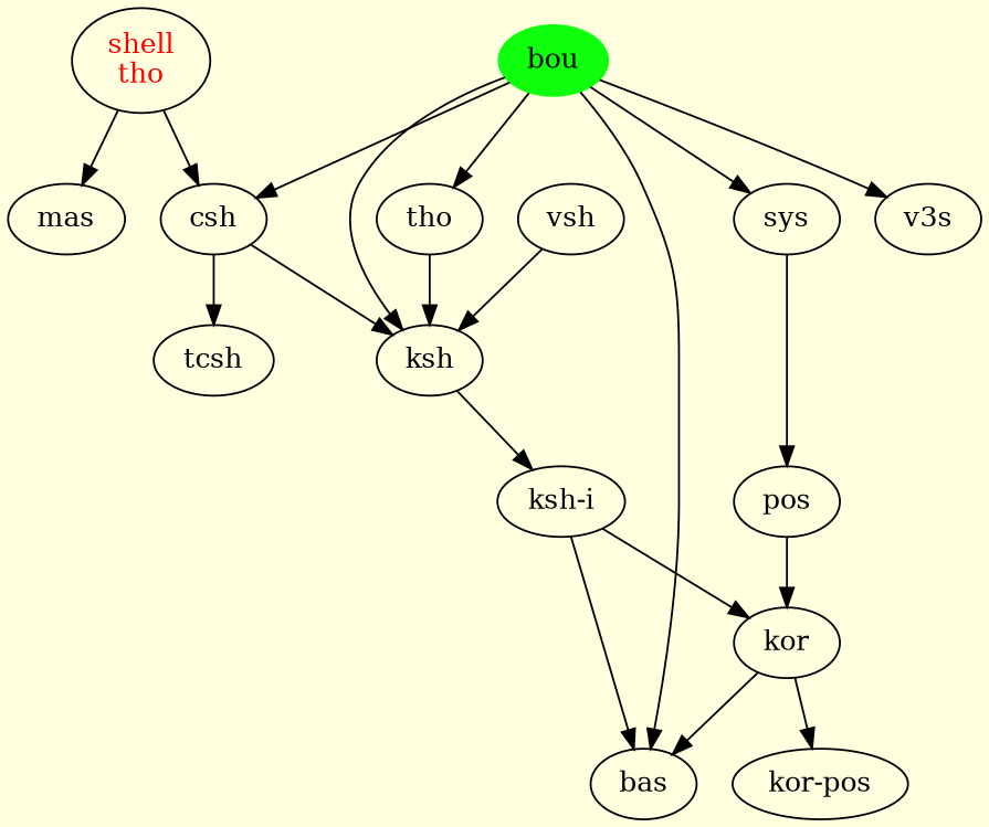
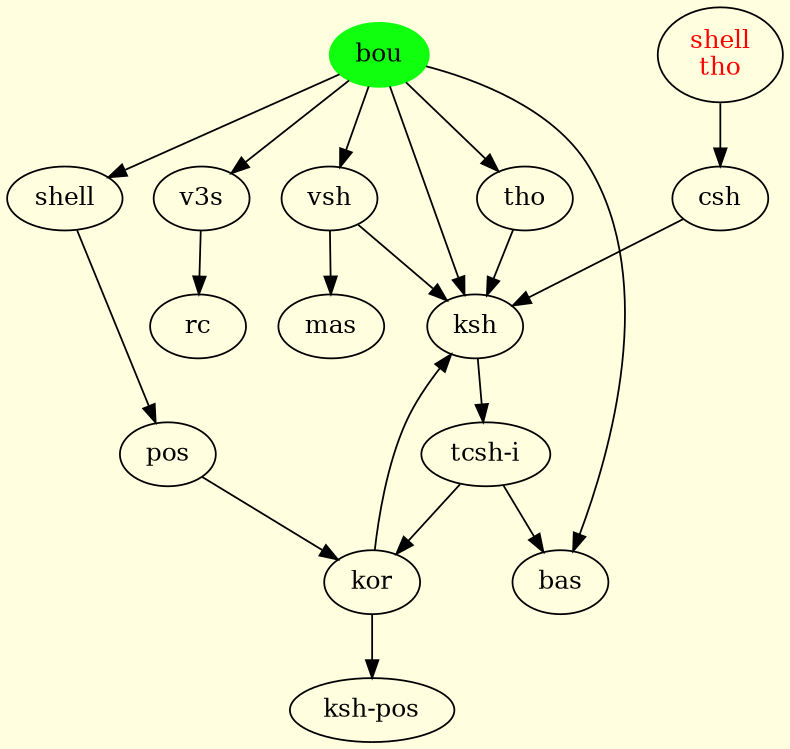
  digraph {
    bgcolor=lightyellow
    n1 [fontcolor="#ff0000" label="shell\ltho"]
    mas
    csh
    bou [color="#0fff0f" style=filled]
    n5 [label=v3s]
    ksh
    n7 [label=tho]
    vsh
    bas
-   sys
-   tcsh
-   "ksh-i"
+   sys [label=shell]
+   rc
+   "ksh-i" [label="tcsh-i"]
    pos
    kor
-   "ksh-pos" [label="kor-pos"]
-   n1 -> mas
+   "ksh-pos"
+   vsh -> mas
    n1 -> csh
    csh -> ksh
-   csh -> tcsh
    bou -> n5
    bou -> ksh
    bou -> n7
-   bou -> csh
+   bou -> vsh
    bou -> bas
    bou -> sys
+   n5 -> rc
    ksh -> "ksh-i"
    n7 -> ksh
    vsh -> ksh
    sys -> pos
    "ksh-i" -> bas
    "ksh-i" -> kor
    pos -> kor
-   kor -> bas
+   kor -> ksh
    kor -> "ksh-pos"
  }
